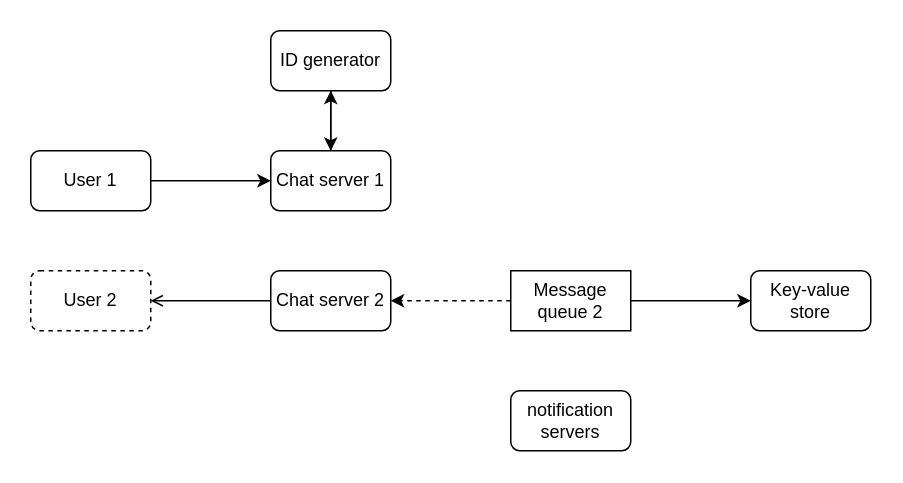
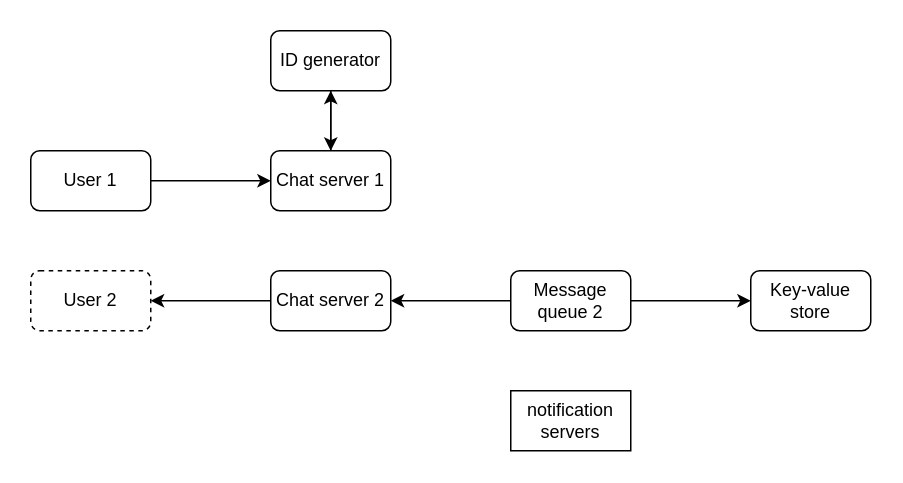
  <mxCell id="0" />
  <mxCell id="1" parent="0" />
  <mxCell id="2" style="edgeStyle=orthogonalEdgeStyle;rounded=0;orthogonalLoop=1;jettySize=auto;html=1;exitX=1;exitY=0.5;exitDx=0;exitDy=0;entryX=0;entryY=0.5;entryDx=0;entryDy=0;" edge="1" parent="1" source="3" target="6"><mxGeometry relative="1" as="geometry" /></mxCell>
  <mxCell id="3" value="User 1" style="rounded=1;whiteSpace=wrap;html=1;" vertex="1" parent="1"><mxGeometry x="20" y="100" width="80" height="40" as="geometry" /></mxCell>
  <mxCell id="4" value="User 2" style="rounded=1;whiteSpace=wrap;html=1;dashed=1;" vertex="1" parent="1"><mxGeometry x="20" y="180" width="80" height="40" as="geometry" /></mxCell>
  <mxCell id="5" style="edgeStyle=orthogonalEdgeStyle;rounded=0;orthogonalLoop=1;jettySize=auto;html=1;exitX=0.5;exitY=0;exitDx=0;exitDy=0;entryX=0.5;entryY=1;entryDx=0;entryDy=0;" edge="1" parent="1" source="6" target="13"><mxGeometry relative="1" as="geometry" /></mxCell>
  <mxCell id="6" value="Chat server 1" style="rounded=1;whiteSpace=wrap;html=1;" vertex="1" parent="1"><mxGeometry x="180" y="100" width="80" height="40" as="geometry" /></mxCell>
- <mxCell id="7" style="edgeStyle=orthogonalEdgeStyle;rounded=0;orthogonalLoop=1;jettySize=auto;html=1;exitX=0;exitY=0.5;exitDx=0;exitDy=0;entryX=1;entryY=0.5;entryDx=0;entryDy=0;endArrow=open;" edge="1" parent="1" source="8" target="4"><mxGeometry relative="1" as="geometry" /></mxCell>
+ <mxCell id="7" style="edgeStyle=orthogonalEdgeStyle;rounded=0;orthogonalLoop=1;jettySize=auto;html=1;exitX=0;exitY=0.5;exitDx=0;exitDy=0;entryX=1;entryY=0.5;entryDx=0;entryDy=0;" edge="1" parent="1" source="8" target="4"><mxGeometry relative="1" as="geometry" /></mxCell>
  <mxCell id="8" value="Chat server 2" style="rounded=1;whiteSpace=wrap;html=1;" vertex="1" parent="1"><mxGeometry x="180" y="180" width="80" height="40" as="geometry" /></mxCell>
  <mxCell id="9" style="edgeStyle=orthogonalEdgeStyle;rounded=0;orthogonalLoop=1;jettySize=auto;html=1;exitX=1;exitY=0.5;exitDx=0;exitDy=0;entryX=0;entryY=0.5;entryDx=0;entryDy=0;" edge="1" parent="1" source="11" target="14"><mxGeometry relative="1" as="geometry" /></mxCell>
- <mxCell id="10" style="edgeStyle=orthogonalEdgeStyle;rounded=0;orthogonalLoop=1;jettySize=auto;html=1;exitX=0;exitY=0.5;exitDx=0;exitDy=0;dashed=1;" edge="1" parent="1" source="11" target="8"><mxGeometry relative="1" as="geometry" /></mxCell>
- <mxCell id="11" value="Message queue 2" style="whiteSpace=wrap;html=1;rounded=0;" vertex="1" parent="1"><mxGeometry x="340" y="180" width="80" height="40" as="geometry" /></mxCell>
+ <mxCell id="10" style="edgeStyle=orthogonalEdgeStyle;rounded=0;orthogonalLoop=1;jettySize=auto;html=1;exitX=0;exitY=0.5;exitDx=0;exitDy=0;" edge="1" parent="1" source="11" target="8"><mxGeometry relative="1" as="geometry" /></mxCell>
+ <mxCell id="11" value="Message queue 2" style="rounded=1;whiteSpace=wrap;html=1;" vertex="1" parent="1"><mxGeometry x="340" y="180" width="80" height="40" as="geometry" /></mxCell>
  <mxCell id="12" style="edgeStyle=orthogonalEdgeStyle;rounded=0;orthogonalLoop=1;jettySize=auto;html=1;exitX=0.5;exitY=1;exitDx=0;exitDy=0;" edge="1" parent="1" source="13"><mxGeometry relative="1" as="geometry"><mxPoint x="220" y="100" as="targetPoint" /></mxGeometry></mxCell>
  <mxCell id="13" value="ID generator" style="rounded=1;whiteSpace=wrap;html=1;" vertex="1" parent="1"><mxGeometry x="180" width="80" height="40" as="geometry" y="20" /></mxCell>
  <mxCell id="14" value="Key-value store" style="rounded=1;whiteSpace=wrap;html=1;" vertex="1" parent="1"><mxGeometry x="500" y="180" width="80" height="40" as="geometry" /></mxCell>
- <mxCell id="15" value="notification servers" style="rounded=1;whiteSpace=wrap;html=1;" vertex="1" parent="1"><mxGeometry x="340" y="260" width="80" height="40" as="geometry" /></mxCell>
+ <mxCell id="15" value="notification servers" style="whiteSpace=wrap;html=1;rounded=0;" vertex="1" parent="1"><mxGeometry x="340" y="260" width="80" height="40" as="geometry" /></mxCell>
